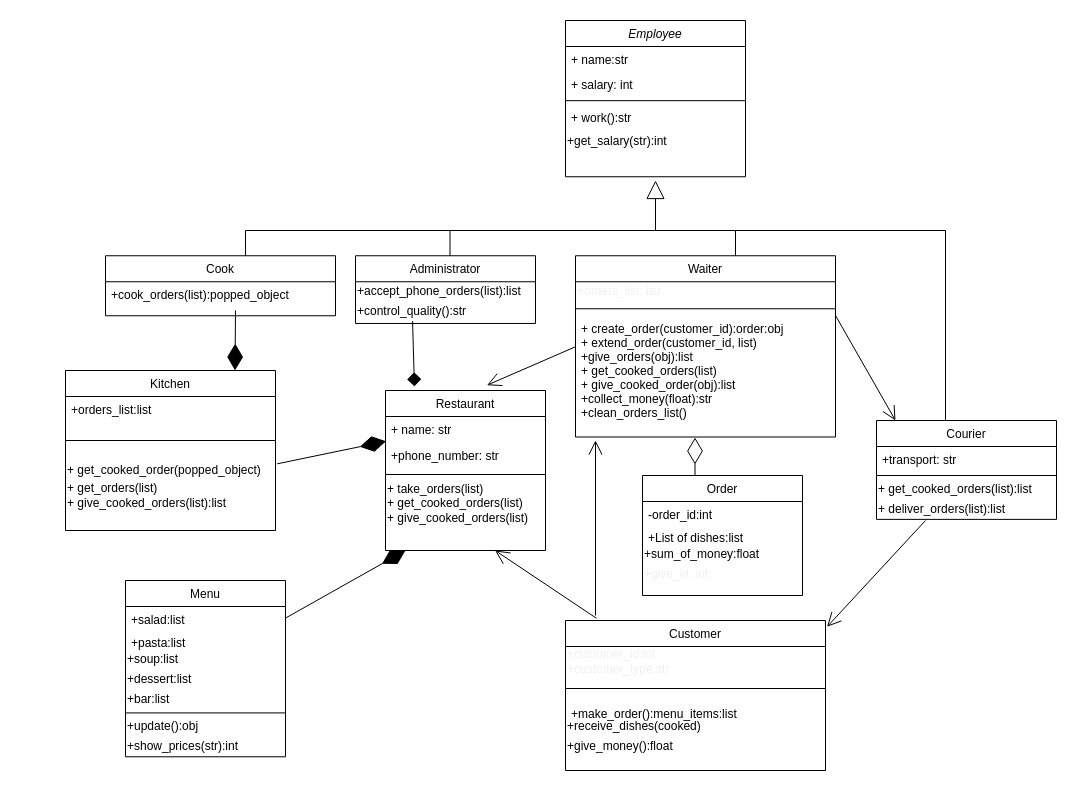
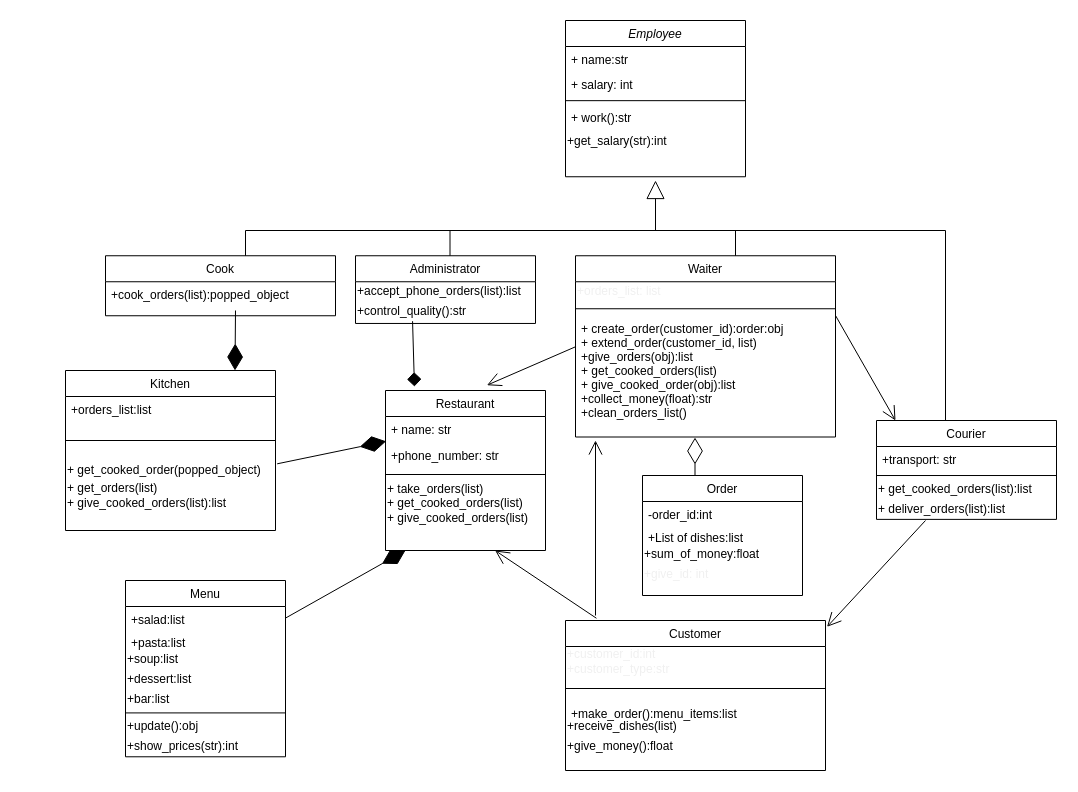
  <mxCell id="0" />
  <mxCell id="1" parent="0" />
  <mxCell id="2" value="Kitchen" style="swimlane;fontStyle=0;align=center;verticalAlign=top;childLayout=stackLayout;horizontal=1;startSize=26;horizontalStack=0;resizeParent=1;resizeLast=0;collapsible=1;marginBottom=0;rounded=0;shadow=0;strokeWidth=1;" parent="1" vertex="1"><mxGeometry x="65" y="370" width="210" height="160" as="geometry"><mxRectangle x="340" y="380" width="170" height="26" as="alternateBounds" /></mxGeometry></mxCell>
  <mxCell id="3" value="+orders_list:list" style="text;align=left;verticalAlign=top;spacingLeft=4;spacingRight=4;overflow=hidden;rotatable=0;points=[[0,0.5],[1,0.5]];portConstraint=eastwest;" parent="2" vertex="1"><mxGeometry y="26" width="210" height="24" as="geometry" /></mxCell>
  <mxCell id="4" value="" style="line;html=1;strokeWidth=1;align=left;verticalAlign=middle;spacingTop=-1;spacingLeft=3;spacingRight=3;rotatable=0;labelPosition=right;points=[];portConstraint=eastwest;" parent="2" vertex="1"><mxGeometry y="50" width="210" height="40" as="geometry" /></mxCell>
  <mxCell id="5" value="+ get_cooked_order(popped_object)" style="text;html=1;align=left;verticalAlign=middle;resizable=0;points=[];autosize=1;strokeColor=none;labelPosition=center;verticalLabelPosition=middle;" parent="2" vertex="1"><mxGeometry y="90" width="210" height="20" as="geometry" /></mxCell>
  <mxCell id="6" value="+ get_orders(list)&lt;br&gt;+ give_cooked_orders(list):list" style="text;html=1;align=left;verticalAlign=middle;resizable=0;points=[];autosize=1;strokeColor=none;fillColor=none;" parent="2" vertex="1"><mxGeometry y="110" width="210" height="30" as="geometry" /></mxCell>
  <mxCell id="7" value="" style="line;strokeWidth=1;fillColor=none;align=left;verticalAlign=middle;spacingTop=-1;spacingLeft=3;spacingRight=3;rotatable=0;labelPosition=right;points=[];portConstraint=eastwest;hachureGap=4;pointerEvents=0;" parent="1" vertex="1"><mxGeometry x="20" y="325" width="65" as="geometry" /></mxCell>
  <mxCell id="8" value="Customer" style="swimlane;fontStyle=0;align=center;verticalAlign=top;childLayout=stackLayout;horizontal=1;startSize=26;horizontalStack=0;resizeParent=1;resizeLast=0;collapsible=1;marginBottom=0;rounded=0;shadow=0;strokeWidth=1;" parent="1" vertex="1"><mxGeometry x="565" y="620" width="260" height="150" as="geometry"><mxRectangle x="130" y="380" width="160" height="26" as="alternateBounds" /></mxGeometry></mxCell>
  <mxCell id="9" value="&lt;font&gt;+customer_id:int&lt;br&gt;+customer_type:str&lt;br&gt;&lt;/font&gt;" style="text;html=1;align=left;verticalAlign=middle;resizable=0;points=[];autosize=1;strokeColor=none;fillColor=none;fontColor=#f0f0f0;" parent="8" vertex="1"><mxGeometry y="26" width="260" height="30" as="geometry" /></mxCell>
  <mxCell id="10" value="" style="line;html=1;strokeWidth=1;align=left;verticalAlign=middle;spacingTop=-1;spacingLeft=3;spacingRight=3;rotatable=0;labelPosition=right;points=[];portConstraint=eastwest;" parent="8" vertex="1"><mxGeometry y="56" width="260" height="24" as="geometry" /></mxCell>
  <mxCell id="11" value="+make_order():menu_items:list&#10; " style="text;align=left;verticalAlign=top;spacingLeft=4;spacingRight=4;overflow=hidden;rotatable=0;points=[[0,0.5],[1,0.5]];portConstraint=eastwest;fontStyle=0" parent="8" vertex="1"><mxGeometry y="80" width="260" height="16" as="geometry" /></mxCell>
- <mxCell id="12" value="+receive_dishes(cooked)" style="text;html=1;align=left;verticalAlign=middle;resizable=0;points=[];autosize=1;strokeColor=none;" parent="8" vertex="1"><mxGeometry y="96" width="260" height="20" as="geometry" /></mxCell>
+ <mxCell id="12" value="+receive_dishes(list)" style="text;html=1;align=left;verticalAlign=middle;resizable=0;points=[];autosize=1;strokeColor=none;" parent="8" vertex="1"><mxGeometry y="96" width="260" height="20" as="geometry" /></mxCell>
  <mxCell id="13" value="+give_money():float" style="text;html=1;align=left;verticalAlign=middle;resizable=0;points=[];autosize=1;strokeColor=none;" parent="8" vertex="1"><mxGeometry y="116" width="260" height="20" as="geometry" /></mxCell>
  <mxCell id="14" value="Menu" style="swimlane;fontStyle=0;align=center;verticalAlign=top;childLayout=stackLayout;horizontal=1;startSize=26;horizontalStack=0;resizeParent=1;resizeLast=0;collapsible=1;marginBottom=0;rounded=0;shadow=0;strokeWidth=1;" parent="1" vertex="1"><mxGeometry x="125" y="579.997" width="160" height="176.295" as="geometry"><mxRectangle x="130" y="380" width="160" height="26" as="alternateBounds" /></mxGeometry></mxCell>
  <mxCell id="15" value="+salad:list&#10;" style="text;align=left;verticalAlign=top;spacingLeft=4;spacingRight=4;overflow=hidden;rotatable=0;points=[[0,0.5],[1,0.5]];portConstraint=eastwest;" parent="14" vertex="1"><mxGeometry y="26" width="160" height="23.213" as="geometry" /></mxCell>
  <mxCell id="16" value="+pasta:list" style="text;align=left;verticalAlign=top;spacingLeft=4;spacingRight=4;overflow=hidden;rotatable=0;points=[[0,0.5],[1,0.5]];portConstraint=eastwest;rounded=0;shadow=0;html=0;" parent="14" vertex="1"><mxGeometry y="49.213" width="160" height="19.344" as="geometry" /></mxCell>
  <mxCell id="17" value="+soup:list" style="text;html=1;align=left;verticalAlign=middle;resizable=0;points=[];autosize=1;strokeColor=none;fillColor=none;" parent="14" vertex="1"><mxGeometry y="68.557" width="160" height="20" as="geometry" /></mxCell>
  <mxCell id="18" value="+dessert:list" style="text;html=1;align=left;verticalAlign=middle;resizable=0;points=[];autosize=1;strokeColor=none;fillColor=none;" parent="14" vertex="1"><mxGeometry y="88.557" width="160" height="20" as="geometry" /></mxCell>
  <mxCell id="19" value="+bar:list" style="text;html=1;align=left;verticalAlign=middle;resizable=0;points=[];autosize=1;strokeColor=none;fillColor=none;" parent="14" vertex="1"><mxGeometry y="108.557" width="160" height="20" as="geometry" /></mxCell>
  <mxCell id="20" value="" style="line;strokeWidth=1;fillColor=none;align=left;verticalAlign=middle;spacingTop=-1;spacingLeft=3;spacingRight=3;rotatable=0;labelPosition=right;points=[];portConstraint=eastwest;hachureGap=4;pointerEvents=0;" parent="14" vertex="1"><mxGeometry y="128.557" width="160" height="7.738" as="geometry" /></mxCell>
  <mxCell id="21" value="+update():obj" style="text;html=1;align=left;verticalAlign=middle;resizable=0;points=[];autosize=1;strokeColor=none;fillColor=none;" parent="14" vertex="1"><mxGeometry y="136.295" width="160" height="20" as="geometry" /></mxCell>
  <mxCell id="22" value="+show_prices(str):int" style="text;html=1;align=left;verticalAlign=middle;resizable=0;points=[];autosize=1;strokeColor=none;fillColor=none;" parent="14" vertex="1"><mxGeometry y="156.295" width="160" height="20" as="geometry" /></mxCell>
  <mxCell id="23" value="Courier" style="swimlane;fontStyle=0;align=center;verticalAlign=top;childLayout=stackLayout;horizontal=1;startSize=26;horizontalStack=0;resizeParent=1;resizeLast=0;collapsible=1;marginBottom=0;rounded=0;shadow=0;strokeWidth=1;" parent="1" vertex="1"><mxGeometry x="876" y="420" width="180" height="98.885" as="geometry"><mxRectangle x="340" y="380" width="170" height="26" as="alternateBounds" /></mxGeometry></mxCell>
  <mxCell id="24" value="+transport: str" style="text;align=left;verticalAlign=top;spacingLeft=4;spacingRight=4;overflow=hidden;rotatable=0;points=[[0,0.5],[1,0.5]];portConstraint=eastwest;" parent="23" vertex="1"><mxGeometry y="26" width="180" height="25.148" as="geometry" /></mxCell>
  <mxCell id="25" value="" style="line;html=1;strokeWidth=1;align=left;verticalAlign=middle;spacingTop=-1;spacingLeft=3;spacingRight=3;rotatable=0;labelPosition=right;points=[];portConstraint=eastwest;" parent="23" vertex="1"><mxGeometry y="51.148" width="180" height="7.738" as="geometry" /></mxCell>
  <mxCell id="26" value="+ get_cooked_orders(list):list" style="text;html=1;align=left;verticalAlign=middle;resizable=0;points=[];autosize=1;strokeColor=none;fillColor=none;" parent="23" vertex="1"><mxGeometry y="58.885" width="180" height="20" as="geometry" /></mxCell>
  <mxCell id="27" value="+ deliver_orders(list):list" style="text;html=1;align=left;verticalAlign=middle;resizable=0;points=[];autosize=1;strokeColor=none;fillColor=none;" parent="23" vertex="1"><mxGeometry y="78.885" width="180" height="20" as="geometry" /></mxCell>
  <mxCell id="28" value="Employee" style="swimlane;fontStyle=2;align=center;verticalAlign=top;childLayout=stackLayout;horizontal=1;startSize=26;horizontalStack=0;resizeParent=1;resizeLast=0;collapsible=1;marginBottom=0;rounded=0;shadow=0;strokeWidth=1;" parent="1" vertex="1"><mxGeometry x="565" y="20" width="180" height="156.262" as="geometry"><mxRectangle x="230" y="140" width="160" height="26" as="alternateBounds" /></mxGeometry></mxCell>
  <mxCell id="29" value="+ name:str" style="text;align=left;verticalAlign=top;spacingLeft=4;spacingRight=4;overflow=hidden;rotatable=0;points=[[0,0.5],[1,0.5]];portConstraint=eastwest;" parent="28" vertex="1"><mxGeometry y="26" width="180" height="25.148" as="geometry" /></mxCell>
  <mxCell id="30" value="+ salary: int" style="text;align=left;verticalAlign=top;spacingLeft=4;spacingRight=4;overflow=hidden;rotatable=0;points=[[0,0.5],[1,0.5]];portConstraint=eastwest;rounded=0;shadow=0;html=0;" parent="28" vertex="1"><mxGeometry y="51.148" width="180" height="25.148" as="geometry" /></mxCell>
  <mxCell id="31" value="" style="line;html=1;strokeWidth=1;align=left;verticalAlign=middle;spacingTop=-1;spacingLeft=3;spacingRight=3;rotatable=0;labelPosition=right;points=[];portConstraint=eastwest;" parent="28" vertex="1"><mxGeometry y="76.295" width="180" height="7.738" as="geometry" /></mxCell>
  <mxCell id="32" value="+ work():str&#10;" style="text;align=left;verticalAlign=top;spacingLeft=4;spacingRight=4;overflow=hidden;rotatable=0;points=[[0,0.5],[1,0.5]];portConstraint=eastwest;rounded=0;shadow=0;html=0;" parent="28" vertex="1"><mxGeometry y="84.033" width="180" height="27.082" as="geometry" /></mxCell>
  <mxCell id="33" value="+get_salary(str):int" style="text;html=1;align=left;verticalAlign=middle;resizable=0;points=[];autosize=1;strokeColor=none;fillColor=none;" parent="28" vertex="1"><mxGeometry y="111.115" width="180" height="20" as="geometry" /></mxCell>
  <mxCell id="34" value="Waiter" style="swimlane;fontStyle=0;align=center;verticalAlign=top;childLayout=stackLayout;horizontal=1;startSize=26;horizontalStack=0;resizeParent=1;resizeParentMax=0;resizeLast=0;collapsible=1;marginBottom=0;hachureGap=4;pointerEvents=0;" parent="1" vertex="1"><mxGeometry x="575" y="255.26" width="260" height="181.25" as="geometry" /></mxCell>
  <mxCell id="35" value="&lt;font&gt;+orders_list: list&lt;/font&gt;" style="text;html=1;align=left;verticalAlign=middle;resizable=0;points=[];autosize=1;strokeColor=none;fillColor=none;fontColor=#f0f0f0;" parent="34" vertex="1"><mxGeometry y="26" width="260" height="20" as="geometry" /></mxCell>
  <mxCell id="36" value="" style="line;strokeWidth=1;fillColor=none;align=left;verticalAlign=middle;spacingTop=-1;spacingLeft=3;spacingRight=3;rotatable=0;labelPosition=right;points=[];portConstraint=eastwest;hachureGap=4;pointerEvents=0;fontColor=none;" parent="34" vertex="1"><mxGeometry y="46" width="260" height="14" as="geometry" /></mxCell>
  <mxCell id="37" value="+ create_order(customer_id):order:obj&#10;+ extend_order(customer_id, list)&#10;+give_orders(obj):list&#10;+ get_cooked_orders(list)&#10;+ give_cooked_order(obj):list&#10;+collect_money(float):str&#10;+clean_orders_list()&#10;&#10;" style="text;strokeColor=none;fillColor=none;align=left;verticalAlign=top;spacingLeft=4;spacingRight=4;overflow=hidden;rotatable=0;points=[[0,0.5],[1,0.5]];portConstraint=eastwest;" parent="34" vertex="1"><mxGeometry y="60" width="260" height="121.25" as="geometry" /></mxCell>
  <mxCell id="38" value="Cook" style="swimlane;fontStyle=0;align=center;verticalAlign=top;childLayout=stackLayout;horizontal=1;startSize=26;horizontalStack=0;resizeParent=1;resizeParentMax=0;resizeLast=0;collapsible=1;marginBottom=0;hachureGap=4;pointerEvents=0;" parent="1" vertex="1"><mxGeometry x="105" y="255.26" width="230" height="60" as="geometry" /></mxCell>
  <mxCell id="39" value="+cook_orders(list):popped_object " style="text;strokeColor=none;fillColor=none;align=left;verticalAlign=top;spacingLeft=4;spacingRight=4;overflow=hidden;rotatable=0;points=[[0,0.5],[1,0.5]];portConstraint=eastwest;" parent="38" vertex="1"><mxGeometry y="26" width="230" height="34" as="geometry" /></mxCell>
  <mxCell id="40" value="&lt;span style=&quot;color: rgb(0, 0, 0); font-family: helvetica; font-size: 11px; font-style: normal; font-weight: 400; letter-spacing: normal; text-align: center; text-indent: 0px; text-transform: none; word-spacing: 0px; background-color: rgb(255, 255, 255); display: inline; float: none;&quot;&gt;1&lt;/span&gt;" style="text;whiteSpace=wrap;html=1;fontColor=default;" parent="1" vertex="1"><mxGeometry x="445" y="260" width="10" height="20" as="geometry" /></mxCell>
  <mxCell id="41" value="Administrator" style="swimlane;fontStyle=0;align=center;verticalAlign=top;childLayout=stackLayout;horizontal=1;startSize=26;horizontalStack=0;resizeParent=1;resizeLast=0;collapsible=1;marginBottom=0;rounded=0;shadow=0;strokeWidth=1;" parent="1" vertex="1"><mxGeometry x="355" y="255.256" width="180" height="67.705" as="geometry"><mxRectangle x="340" y="380" width="170" height="26" as="alternateBounds" /></mxGeometry></mxCell>
  <mxCell id="42" value="+accept_phone_orders(list):list" style="text;html=1;align=left;verticalAlign=middle;resizable=0;points=[];autosize=1;strokeColor=none;fillColor=none;" parent="41" vertex="1"><mxGeometry y="26" width="180" height="20" as="geometry" /></mxCell>
  <mxCell id="43" value="+control_quality():str" style="text;html=1;align=left;verticalAlign=middle;resizable=0;points=[];autosize=1;strokeColor=none;fillColor=none;" parent="41" vertex="1"><mxGeometry y="46" width="180" height="20" as="geometry" /></mxCell>
  <mxCell id="44" value="Restaurant" style="swimlane;fontStyle=0;align=center;verticalAlign=top;childLayout=stackLayout;horizontal=1;startSize=26;horizontalStack=0;resizeParent=1;resizeLast=0;collapsible=1;marginBottom=0;rounded=0;shadow=0;strokeWidth=1;" parent="1" vertex="1"><mxGeometry x="385" y="390" width="160" height="160" as="geometry"><mxRectangle x="230" y="140" width="160" height="26" as="alternateBounds" /></mxGeometry></mxCell>
  <mxCell id="45" value="+ name: str" style="text;align=left;verticalAlign=top;spacingLeft=4;spacingRight=4;overflow=hidden;rotatable=0;points=[[0,0.5],[1,0.5]];portConstraint=eastwest;" parent="44" vertex="1"><mxGeometry y="26" width="160" height="26" as="geometry" /></mxCell>
  <mxCell id="46" value="+phone_number: str" style="text;align=left;verticalAlign=top;spacingLeft=4;spacingRight=4;overflow=hidden;rotatable=0;points=[[0,0.5],[1,0.5]];portConstraint=eastwest;rounded=0;shadow=0;html=0;" parent="44" vertex="1"><mxGeometry y="52" width="160" height="28" as="geometry" /></mxCell>
  <mxCell id="47" value="" style="line;strokeWidth=1;fillColor=none;align=left;verticalAlign=middle;spacingTop=-1;spacingLeft=3;spacingRight=3;rotatable=0;labelPosition=right;points=[];portConstraint=eastwest;hachureGap=4;pointerEvents=0;" parent="44" vertex="1"><mxGeometry y="80" width="160" height="8" as="geometry" /></mxCell>
  <mxCell id="48" value="+ take_orders(list)&lt;br&gt;+ get_cooked_orders(list)&lt;br&gt;+ give_cooked_orders(list)" style="text;html=1;align=left;verticalAlign=middle;resizable=0;points=[];autosize=1;strokeColor=none;fillColor=none;" parent="44" vertex="1"><mxGeometry y="88" width="160" height="50" as="geometry" /></mxCell>
  <mxCell id="49" value="Order" style="swimlane;fontStyle=0;align=center;verticalAlign=top;childLayout=stackLayout;horizontal=1;startSize=26;horizontalStack=0;resizeParent=1;resizeLast=0;collapsible=1;marginBottom=0;rounded=0;shadow=0;strokeWidth=1;" parent="1" vertex="1"><mxGeometry x="642" y="475" width="160" height="120" as="geometry"><mxRectangle x="130" y="380" width="160" height="26" as="alternateBounds" /></mxGeometry></mxCell>
  <mxCell id="50" value="-order_id:int" style="text;align=left;verticalAlign=top;spacingLeft=4;spacingRight=4;overflow=hidden;rotatable=0;points=[[0,0.5],[1,0.5]];portConstraint=eastwest;" parent="49" vertex="1"><mxGeometry y="26" width="160" height="23.213" as="geometry" /></mxCell>
  <mxCell id="51" value="+List of dishes:list" style="text;align=left;verticalAlign=top;spacingLeft=4;spacingRight=4;overflow=hidden;rotatable=0;points=[[0,0.5],[1,0.5]];portConstraint=eastwest;rounded=0;shadow=0;html=0;" parent="49" vertex="1"><mxGeometry y="49.213" width="160" height="19.344" as="geometry" /></mxCell>
  <mxCell id="52" value="+sum_of_money:float" style="text;html=1;align=left;verticalAlign=middle;resizable=0;points=[];autosize=1;strokeColor=none;fillColor=none;" parent="49" vertex="1"><mxGeometry y="68.557" width="160" height="20" as="geometry" /></mxCell>
  <mxCell id="53" value="&lt;font&gt;+give_id: int&lt;/font&gt;" style="text;html=1;align=left;verticalAlign=middle;resizable=0;points=[];autosize=1;strokeColor=none;fillColor=none;fontColor=#f0f0f0;" parent="49" vertex="1"><mxGeometry y="88.557" width="160" height="20" as="geometry" /></mxCell>
  <mxCell id="54" value="" style="endArrow=none;html=1;fontColor=none;startSize=14;endSize=14;sourcePerimeterSpacing=8;targetPerimeterSpacing=8;" parent="1" edge="1"><mxGeometry width="50" height="50" relative="1" as="geometry"><mxPoint x="245" y="230" as="sourcePoint" /><mxPoint x="945" y="230" as="targetPoint" /><Array as="points"><mxPoint x="245" y="230" /></Array></mxGeometry></mxCell>
  <mxCell id="55" value="" style="endArrow=diamondThin;endFill=1;endSize=24;html=1;sourcePerimeterSpacing=8;targetPerimeterSpacing=8;fontColor=none;entryX=0.004;entryY=-0.043;entryDx=0;entryDy=0;exitX=1.008;exitY=1.083;exitDx=0;exitDy=0;exitPerimeter=0;entryPerimeter=0;" parent="1" source="4" target="46" edge="1"><mxGeometry width="160" relative="1" as="geometry"><mxPoint x="635" y="610" as="sourcePoint" /><mxPoint x="595" y="609.998" as="targetPoint" /><Array as="points" /></mxGeometry></mxCell>
  <mxCell id="56" value="" style="endArrow=diamondThin;endFill=1;endSize=24;html=1;sourcePerimeterSpacing=8;targetPerimeterSpacing=8;fontColor=none;" parent="1" edge="1"><mxGeometry width="160" relative="1" as="geometry"><mxPoint x="235" y="310" as="sourcePoint" /><mxPoint x="234.5" y="370" as="targetPoint" /></mxGeometry></mxCell>
  <mxCell id="57" value="" style="endArrow=diamondThin;endFill=1;endSize=24;html=1;sourcePerimeterSpacing=8;targetPerimeterSpacing=8;fontColor=none;exitX=1;exitY=0.5;exitDx=0;exitDy=0;" parent="1" source="15" edge="1"><mxGeometry width="160" relative="1" as="geometry"><mxPoint x="585" y="450" as="sourcePoint" /><mxPoint x="405" y="550" as="targetPoint" /></mxGeometry></mxCell>
  <mxCell id="58" value="" style="endArrow=open;endFill=1;endSize=12;html=1;sourcePerimeterSpacing=8;targetPerimeterSpacing=8;fontColor=none;exitX=0.002;exitY=0.254;exitDx=0;exitDy=0;exitPerimeter=0;entryX=0.634;entryY=-0.033;entryDx=0;entryDy=0;entryPerimeter=0;" parent="1" source="37" target="44" edge="1"><mxGeometry width="160" relative="1" as="geometry"><mxPoint x="425" y="560" as="sourcePoint" /><mxPoint x="585" y="560" as="targetPoint" /></mxGeometry></mxCell>
  <mxCell id="59" value="" style="endArrow=diamondThin;endFill=0;endSize=24;html=1;sourcePerimeterSpacing=8;targetPerimeterSpacing=8;fontColor=none;" parent="1" edge="1"><mxGeometry width="160" relative="1" as="geometry"><mxPoint x="694.5" y="475" as="sourcePoint" /><mxPoint x="694.5" y="437" as="targetPoint" /></mxGeometry></mxCell>
  <mxCell id="60" value="" style="endArrow=open;endFill=1;endSize=12;html=1;sourcePerimeterSpacing=8;targetPerimeterSpacing=8;fontColor=none;" parent="1" edge="1"><mxGeometry width="160" relative="1" as="geometry"><mxPoint x="595" y="615" as="sourcePoint" /><mxPoint x="595" y="440" as="targetPoint" /></mxGeometry></mxCell>
  <mxCell id="61" value="" style="endArrow=block;endSize=16;endFill=0;html=1;" parent="1" edge="1"><mxGeometry width="160" relative="1" as="geometry"><mxPoint x="655" y="230" as="sourcePoint" /><mxPoint x="655" y="180" as="targetPoint" /></mxGeometry></mxCell>
  <mxCell id="62" value="" style="endArrow=none;html=1;" parent="1" edge="1"><mxGeometry width="50" height="50" relative="1" as="geometry"><mxPoint x="735" y="255.26" as="sourcePoint" /><mxPoint x="735" y="230" as="targetPoint" /><Array as="points" /></mxGeometry></mxCell>
  <mxCell id="63" value="" style="endArrow=none;html=1;" parent="1" edge="1"><mxGeometry width="50" height="50" relative="1" as="geometry"><mxPoint x="449.5" y="255.26" as="sourcePoint" /><mxPoint x="449.5" y="230" as="targetPoint" /><Array as="points" /></mxGeometry></mxCell>
  <mxCell id="64" value="" style="endArrow=none;html=1;" parent="1" edge="1"><mxGeometry width="50" height="50" relative="1" as="geometry"><mxPoint x="945" y="420" as="sourcePoint" /><mxPoint x="945" y="230" as="targetPoint" /><Array as="points" /></mxGeometry></mxCell>
  <mxCell id="65" value="" style="endArrow=open;endFill=1;endSize=12;html=1;sourcePerimeterSpacing=8;targetPerimeterSpacing=8;fontColor=none;entryX=0.037;entryY=1.009;entryDx=0;entryDy=0;entryPerimeter=0;exitX=0.119;exitY=-0.015;exitDx=0;exitDy=0;exitPerimeter=0;" parent="1" source="8" edge="1"><mxGeometry width="160" relative="1" as="geometry"><mxPoint x="495" y="670" as="sourcePoint" /><mxPoint x="494.62" y="550.001" as="targetPoint" /></mxGeometry></mxCell>
  <mxCell id="66" value="" style="endArrow=diamond;endFill=1;endSize=12;html=1;sourcePerimeterSpacing=8;targetPerimeterSpacing=8;fontColor=none;exitX=0.317;exitY=0.971;exitDx=0;exitDy=0;exitPerimeter=0;entryX=0.181;entryY=-0.025;entryDx=0;entryDy=0;entryPerimeter=0;" parent="1" source="43" target="44" edge="1"><mxGeometry width="160" relative="1" as="geometry"><mxPoint x="415" y="350" as="sourcePoint" /><mxPoint x="325.92" y="396.283" as="targetPoint" /></mxGeometry></mxCell>
  <mxCell id="67" value="" style="endArrow=open;endFill=1;endSize=12;html=1;sourcePerimeterSpacing=8;targetPerimeterSpacing=8;fontColor=none;" parent="1" edge="1"><mxGeometry width="160" relative="1" as="geometry"><mxPoint x="835" y="315" as="sourcePoint" /><mxPoint x="895" y="420" as="targetPoint" /></mxGeometry></mxCell>
  <mxCell id="68" value="" style="endArrow=open;endFill=1;endSize=12;html=1;sourcePerimeterSpacing=8;targetPerimeterSpacing=8;fontColor=none;entryX=1.006;entryY=0.042;entryDx=0;entryDy=0;entryPerimeter=0;" parent="1" target="8" edge="1"><mxGeometry width="160" relative="1" as="geometry"><mxPoint x="925" y="520" as="sourcePoint" /><mxPoint x="845" y="630" as="targetPoint" /><Array as="points" /></mxGeometry></mxCell>
  <mxCell id="69" value="" style="endArrow=none;html=1;" parent="1" edge="1"><mxGeometry width="50" height="50" relative="1" as="geometry"><mxPoint x="245" y="255.26" as="sourcePoint" /><mxPoint x="245" y="230" as="targetPoint" /><Array as="points" /></mxGeometry></mxCell>
